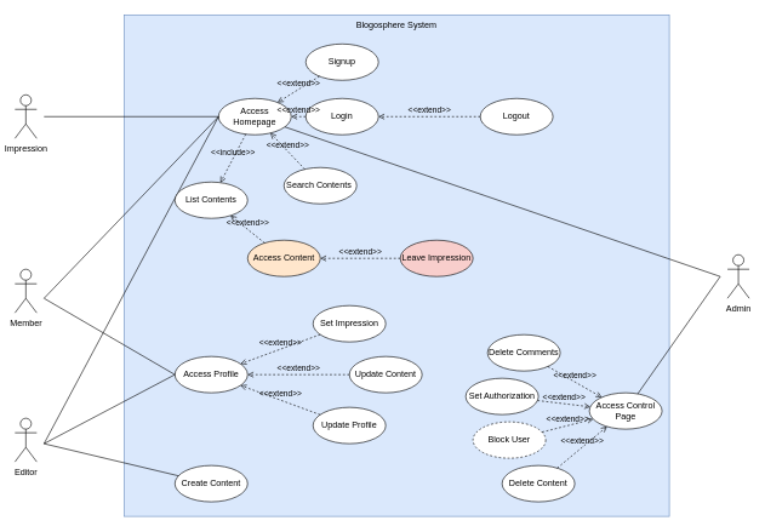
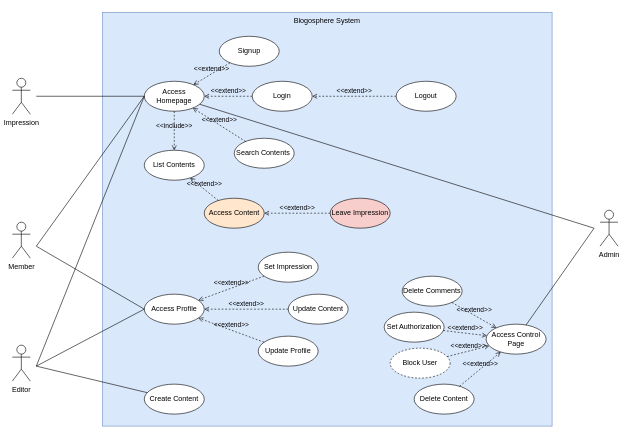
  <mxCell id="0" />
  <mxCell id="1" parent="0" />
  <mxCell id="2" value="" style="rounded=0;whiteSpace=wrap;html=1;fillColor=#dae8fc;strokeColor=#6c8ebf;fillStyle=auto;glass=0;" parent="1" vertex="1"><mxGeometry x="170" y="20" width="750" height="690" as="geometry" /></mxCell>
  <mxCell id="3" value="Impression" style="shape=umlActor;verticalLabelPosition=bottom;verticalAlign=top;html=1;outlineConnect=0;" parent="1" vertex="1"><mxGeometry x="20" y="130" width="30" height="60" as="geometry" /></mxCell>
  <mxCell id="4" value="Member" style="shape=umlActor;verticalLabelPosition=bottom;verticalAlign=top;html=1;outlineConnect=0;" parent="1" vertex="1"><mxGeometry x="20" y="370" width="30" height="60" as="geometry" /></mxCell>
  <mxCell id="5" value="Editor" style="shape=umlActor;verticalLabelPosition=bottom;verticalAlign=top;html=1;outlineConnect=0;" parent="1" vertex="1"><mxGeometry x="20" y="575" width="30" height="60" as="geometry" /></mxCell>
  <mxCell id="6" value="Admin" style="shape=umlActor;verticalLabelPosition=bottom;verticalAlign=top;html=1;outlineConnect=0;" parent="1" vertex="1"><mxGeometry x="1000" y="350" width="30" height="60" as="geometry" /></mxCell>
- <mxCell id="7" value="Access Homepage" style="ellipse;whiteSpace=wrap;html=1;" parent="1" vertex="1"><mxGeometry x="300" y="135" width="100" height="50" as="geometry" /></mxCell>
- <mxCell id="8" value="Signup" style="ellipse;whiteSpace=wrap;html=1;" parent="1" vertex="1"><mxGeometry x="420" y="60" width="100" height="50" as="geometry" /></mxCell>
+ <mxCell id="7" value="Access Homepage" style="ellipse;whiteSpace=wrap;html=1;" parent="1" vertex="1"><mxGeometry x="240" y="135" width="100" height="50" as="geometry" /></mxCell>
+ <mxCell id="8" value="Signup" style="ellipse;whiteSpace=wrap;html=1;" parent="1" vertex="1"><mxGeometry x="365" y="60" width="100" height="50" as="geometry" /></mxCell>
  <mxCell id="9" value="Access Content" style="ellipse;whiteSpace=wrap;html=1;fillColor=#ffe6cc;" parent="1" vertex="1"><mxGeometry x="340" y="330" width="100" height="50" as="geometry" /></mxCell>
  <mxCell id="10" value="Leave Impression" style="ellipse;whiteSpace=wrap;html=1;fillColor=#f8cecc;" parent="1" vertex="1"><mxGeometry x="550" y="330" width="100" height="50" as="geometry" /></mxCell>
  <mxCell id="11" value="Access Profile" style="ellipse;whiteSpace=wrap;html=1;" parent="1" vertex="1"><mxGeometry x="240" y="490" width="100" height="50" as="geometry" /></mxCell>
  <mxCell id="12" value="Update Profile" style="ellipse;whiteSpace=wrap;html=1;" parent="1" vertex="1"><mxGeometry x="430" y="560" width="100" height="50" as="geometry" /></mxCell>
  <mxCell id="13" value="Set Impression" style="ellipse;whiteSpace=wrap;html=1;" parent="1" vertex="1"><mxGeometry x="430" y="420" width="100" height="50" as="geometry" /></mxCell>
  <mxCell id="14" value="Set Authorization" style="ellipse;whiteSpace=wrap;html=1;" parent="1" vertex="1"><mxGeometry x="640" y="520" width="100" height="50" as="geometry" /></mxCell>
  <mxCell id="15" value="Update Content" style="ellipse;whiteSpace=wrap;html=1;" parent="1" vertex="1"><mxGeometry x="480" y="490" width="100" height="50" as="geometry" /></mxCell>
  <mxCell id="16" value="Block User" style="ellipse;whiteSpace=wrap;html=1;dashed=1;" parent="1" vertex="1"><mxGeometry x="650" y="580" width="100" height="50" as="geometry" /></mxCell>
  <mxCell id="17" value="Delete Comments" style="ellipse;whiteSpace=wrap;html=1;" parent="1" vertex="1"><mxGeometry x="670" y="460" width="100" height="50" as="geometry" /></mxCell>
  <mxCell id="18" value="Create Content" style="ellipse;whiteSpace=wrap;html=1;" parent="1" vertex="1"><mxGeometry x="240" y="640" width="100" height="50" as="geometry" /></mxCell>
  <mxCell id="19" value="" style="endArrow=none;html=1;rounded=0;entryX=0;entryY=0.5;entryDx=0;entryDy=0;" parent="1" target="7" edge="1"><mxGeometry width="50" height="50" relative="1" as="geometry"><mxPoint x="60" y="160" as="sourcePoint" /><mxPoint x="180" y="210" as="targetPoint" /></mxGeometry></mxCell>
  <mxCell id="20" value="" style="endArrow=none;html=1;rounded=0;entryX=0;entryY=0.5;entryDx=0;entryDy=0;" parent="1" target="7" edge="1"><mxGeometry width="50" height="50" relative="1" as="geometry"><mxPoint x="60" y="610" as="sourcePoint" /><mxPoint x="170" y="220" as="targetPoint" /></mxGeometry></mxCell>
  <mxCell id="21" value="" style="endArrow=none;html=1;rounded=0;entryX=0;entryY=0.5;entryDx=0;entryDy=0;" parent="1" target="7" edge="1"><mxGeometry width="50" height="50" relative="1" as="geometry"><mxPoint x="60" y="410" as="sourcePoint" /><mxPoint x="170" y="220" as="targetPoint" /></mxGeometry></mxCell>
  <mxCell id="22" value="" style="endArrow=none;html=1;rounded=0;" parent="1" target="7" edge="1"><mxGeometry width="50" height="50" relative="1" as="geometry"><mxPoint x="990" y="380" as="sourcePoint" /><mxPoint x="260" y="460" as="targetPoint" /></mxGeometry></mxCell>
  <mxCell id="23" value="&amp;lt;&amp;lt;extend&amp;gt;&amp;gt;" style="html=1;verticalAlign=bottom;labelBackgroundColor=none;endArrow=open;endFill=0;dashed=1;rounded=0;" parent="1" source="10" target="9" edge="1"><mxGeometry width="160" relative="1" as="geometry"><mxPoint x="380" y="520" as="sourcePoint" /><mxPoint x="540" y="520" as="targetPoint" /></mxGeometry></mxCell>
  <mxCell id="24" value="" style="endArrow=none;html=1;rounded=0;entryX=0;entryY=0.5;entryDx=0;entryDy=0;" parent="1" target="11" edge="1"><mxGeometry width="50" height="50" relative="1" as="geometry"><mxPoint x="60" y="610" as="sourcePoint" /><mxPoint x="320" y="370" as="targetPoint" /></mxGeometry></mxCell>
  <mxCell id="25" value="" style="endArrow=none;html=1;rounded=0;entryX=0;entryY=0.5;entryDx=0;entryDy=0;" parent="1" target="11" edge="1"><mxGeometry width="50" height="50" relative="1" as="geometry"><mxPoint x="60" y="410" as="sourcePoint" /><mxPoint x="320" y="370" as="targetPoint" /></mxGeometry></mxCell>
  <mxCell id="26" value="Delete Content" style="ellipse;whiteSpace=wrap;html=1;" parent="1" vertex="1"><mxGeometry x="690" y="640" width="100" height="50" as="geometry" /></mxCell>
  <mxCell id="27" value="Access Control Page" style="ellipse;whiteSpace=wrap;html=1;" parent="1" vertex="1"><mxGeometry x="810" y="540" width="100" height="50" as="geometry" /></mxCell>
  <mxCell id="28" value="Search Contents&amp;nbsp;" style="ellipse;whiteSpace=wrap;html=1;" parent="1" vertex="1"><mxGeometry x="390" y="230" width="100" height="50" as="geometry" /></mxCell>
  <mxCell id="29" value="Login" style="ellipse;whiteSpace=wrap;html=1;" parent="1" vertex="1"><mxGeometry x="420" y="135" width="100" height="50" as="geometry" /></mxCell>
  <mxCell id="30" value="Logout" style="ellipse;whiteSpace=wrap;html=1;" parent="1" vertex="1"><mxGeometry x="660" y="135" width="100" height="50" as="geometry" /></mxCell>
  <mxCell id="31" value="&amp;lt;&amp;lt;extend&amp;gt;&amp;gt;" style="html=1;verticalAlign=bottom;labelBackgroundColor=none;endArrow=open;endFill=0;dashed=1;rounded=0;" parent="1" source="30" target="29" edge="1"><mxGeometry width="160" relative="1" as="geometry"><mxPoint x="470" y="345" as="sourcePoint" /><mxPoint x="630" y="345" as="targetPoint" /></mxGeometry></mxCell>
  <mxCell id="32" value="&amp;lt;&amp;lt;extend&amp;gt;&amp;gt;" style="html=1;verticalAlign=bottom;labelBackgroundColor=none;endArrow=open;endFill=0;dashed=1;rounded=0;" parent="1" source="8" target="7" edge="1"><mxGeometry width="160" relative="1" as="geometry"><mxPoint x="190" y="89" as="sourcePoint" /><mxPoint x="350" y="89" as="targetPoint" /></mxGeometry></mxCell>
  <mxCell id="33" value="&amp;lt;&amp;lt;extend&amp;gt;&amp;gt;" style="html=1;verticalAlign=bottom;labelBackgroundColor=none;endArrow=open;endFill=0;dashed=1;rounded=0;" parent="1" source="29" target="7" edge="1"><mxGeometry width="160" relative="1" as="geometry"><mxPoint x="420" y="430" as="sourcePoint" /><mxPoint x="580" y="430" as="targetPoint" /></mxGeometry></mxCell>
  <mxCell id="34" value="List Contents" style="ellipse;whiteSpace=wrap;html=1;" parent="1" vertex="1"><mxGeometry x="240" y="250" width="100" height="50" as="geometry" /></mxCell>
  <mxCell id="35" value="&amp;lt;&amp;lt;include&amp;gt;&amp;gt;" style="html=1;verticalAlign=bottom;labelBackgroundColor=none;endArrow=open;endFill=0;dashed=1;rounded=0;" parent="1" source="7" target="34" edge="1"><mxGeometry width="160" relative="1" as="geometry"><mxPoint x="420" y="430" as="sourcePoint" /><mxPoint x="310" y="200" as="targetPoint" /></mxGeometry></mxCell>
  <mxCell id="36" value="&amp;lt;&amp;lt;extend&amp;gt;&amp;gt;" style="html=1;verticalAlign=bottom;labelBackgroundColor=none;endArrow=open;endFill=0;dashed=1;rounded=0;" parent="1" source="28" target="7" edge="1"><mxGeometry width="160" relative="1" as="geometry"><mxPoint x="420" y="430" as="sourcePoint" /><mxPoint x="580" y="430" as="targetPoint" /></mxGeometry></mxCell>
  <mxCell id="37" value="&amp;lt;&amp;lt;extend&amp;gt;&amp;gt;" style="html=1;verticalAlign=bottom;labelBackgroundColor=none;endArrow=open;endFill=0;dashed=1;rounded=0;" parent="1" source="9" target="34" edge="1"><mxGeometry width="160" relative="1" as="geometry"><mxPoint x="530" y="415" as="sourcePoint" /><mxPoint x="580" y="430" as="targetPoint" /></mxGeometry></mxCell>
  <mxCell id="38" value="&amp;lt;&amp;lt;extend&amp;gt;&amp;gt;" style="html=1;verticalAlign=bottom;labelBackgroundColor=none;endArrow=open;endFill=0;dashed=1;rounded=0;" parent="1" source="13" target="11" edge="1"><mxGeometry width="160" relative="1" as="geometry"><mxPoint x="420" y="440" as="sourcePoint" /><mxPoint x="580" y="440" as="targetPoint" /></mxGeometry></mxCell>
  <mxCell id="39" value="&amp;lt;&amp;lt;extend&amp;gt;&amp;gt;" style="html=1;verticalAlign=bottom;labelBackgroundColor=none;endArrow=open;endFill=0;dashed=1;rounded=0;" parent="1" source="15" target="11" edge="1"><mxGeometry width="160" relative="1" as="geometry"><mxPoint x="420" y="440" as="sourcePoint" /><mxPoint x="580" y="440" as="targetPoint" /></mxGeometry></mxCell>
  <mxCell id="40" value="&amp;lt;&amp;lt;extend&amp;gt;&amp;gt;" style="html=1;verticalAlign=bottom;labelBackgroundColor=none;endArrow=open;endFill=0;dashed=1;rounded=0;" parent="1" source="12" target="11" edge="1"><mxGeometry width="160" relative="1" as="geometry"><mxPoint x="420" y="440" as="sourcePoint" /><mxPoint x="580" y="440" as="targetPoint" /></mxGeometry></mxCell>
  <mxCell id="41" value="" style="endArrow=none;html=1;rounded=0;" parent="1" source="27" edge="1"><mxGeometry width="50" height="50" relative="1" as="geometry"><mxPoint x="470" y="660" as="sourcePoint" /><mxPoint x="990" y="380" as="targetPoint" /></mxGeometry></mxCell>
  <mxCell id="42" value="" style="endArrow=none;html=1;rounded=0;" parent="1" target="18" edge="1"><mxGeometry width="50" height="50" relative="1" as="geometry"><mxPoint x="60" y="610" as="sourcePoint" /><mxPoint x="310" y="460" as="targetPoint" /></mxGeometry></mxCell>
  <mxCell id="43" value="&amp;lt;&amp;lt;extend&amp;gt;&amp;gt;" style="html=1;verticalAlign=bottom;labelBackgroundColor=none;endArrow=open;endFill=0;dashed=1;rounded=0;" parent="1" source="17" target="27" edge="1"><mxGeometry width="160" relative="1" as="geometry"><mxPoint x="420" y="490" as="sourcePoint" /><mxPoint x="580" y="490" as="targetPoint" /></mxGeometry></mxCell>
  <mxCell id="44" value="&amp;lt;&amp;lt;extend&amp;gt;&amp;gt;" style="html=1;verticalAlign=bottom;labelBackgroundColor=none;endArrow=open;endFill=0;dashed=1;rounded=0;" parent="1" source="14" target="27" edge="1"><mxGeometry width="160" relative="1" as="geometry"><mxPoint x="420" y="490" as="sourcePoint" /><mxPoint x="580" y="490" as="targetPoint" /></mxGeometry></mxCell>
  <mxCell id="45" value="&amp;lt;&amp;lt;extend&amp;gt;&amp;gt;" style="html=1;verticalAlign=bottom;labelBackgroundColor=none;endArrow=open;endFill=0;dashed=1;rounded=0;" parent="1" source="16" target="27" edge="1"><mxGeometry width="160" relative="1" as="geometry"><mxPoint x="420" y="590" as="sourcePoint" /><mxPoint x="580" y="590" as="targetPoint" /></mxGeometry></mxCell>
  <mxCell id="46" value="&amp;lt;&amp;lt;extend&amp;gt;&amp;gt;" style="html=1;verticalAlign=bottom;labelBackgroundColor=none;endArrow=open;endFill=0;dashed=1;rounded=0;" parent="1" source="26" target="27" edge="1"><mxGeometry width="160" relative="1" as="geometry"><mxPoint x="420" y="590" as="sourcePoint" /><mxPoint x="580" y="590" as="targetPoint" /></mxGeometry></mxCell>
  <mxCell id="47" value="Blogosphere System" style="text;html=1;strokeColor=none;fillColor=none;align=center;verticalAlign=middle;whiteSpace=wrap;rounded=0;" parent="1" vertex="1"><mxGeometry x="475" y="20" width="140" height="30" as="geometry" /></mxCell>
